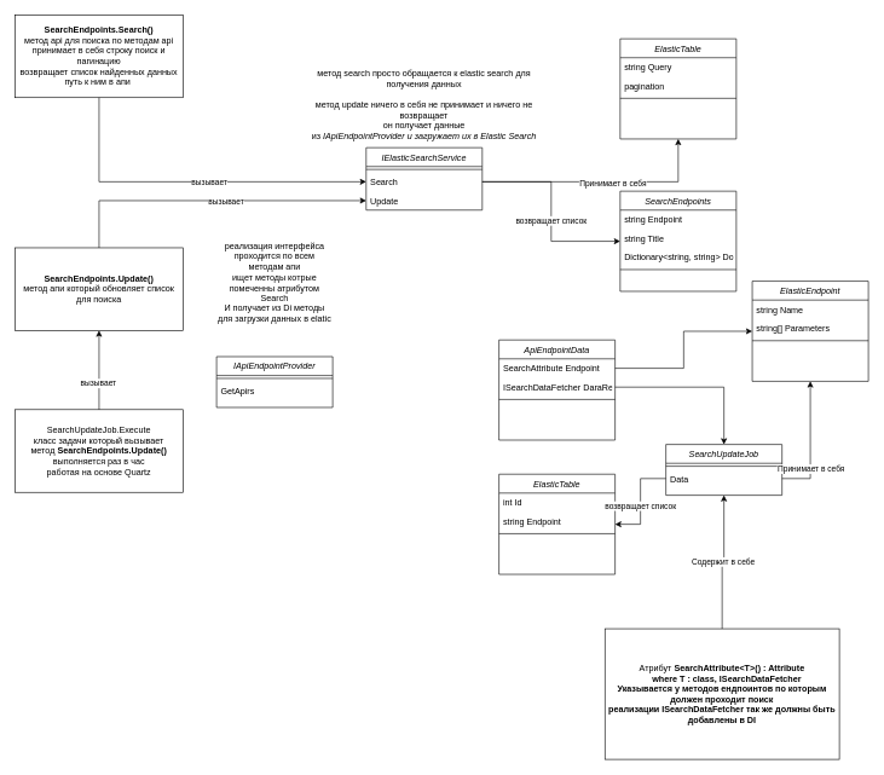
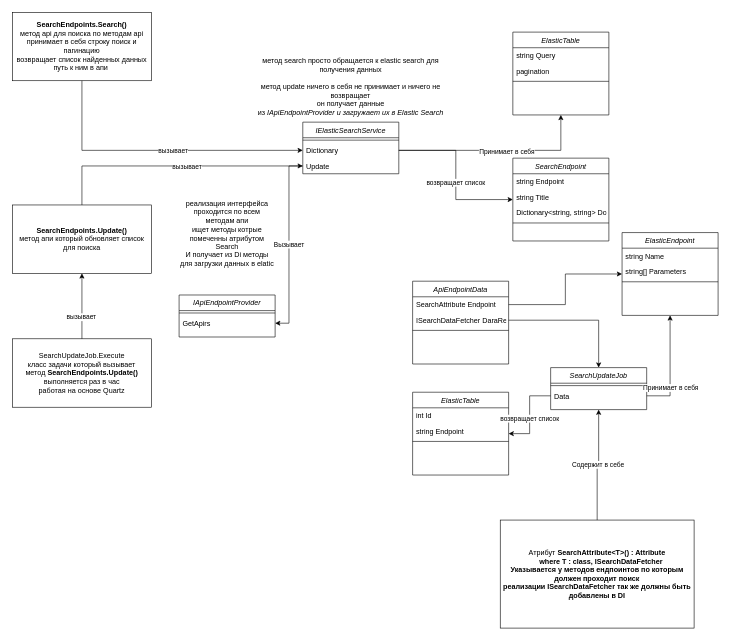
  <mxCell id="0" />
  <mxCell id="1" parent="0" />
  <mxCell id="2" value="IApiEndpointProvider" style="swimlane;fontStyle=2;align=center;verticalAlign=top;childLayout=stackLayout;horizontal=1;startSize=26;horizontalStack=0;resizeParent=1;resizeLast=0;collapsible=1;marginBottom=0;rounded=0;shadow=0;strokeWidth=1;" parent="1" vertex="1"><mxGeometry x="297.92" y="491" width="160" height="70" as="geometry"><mxRectangle x="230" y="140" width="160" height="26" as="alternateBounds" /></mxGeometry></mxCell>
  <mxCell id="3" value="" style="line;html=1;strokeWidth=1;align=left;verticalAlign=middle;spacingTop=-1;spacingLeft=3;spacingRight=3;rotatable=0;labelPosition=right;points=[];portConstraint=eastwest;" parent="2" vertex="1"><mxGeometry y="26" width="160" height="8" as="geometry" /></mxCell>
  <mxCell id="4" value="GetApirs" style="text;align=left;verticalAlign=top;spacingLeft=4;spacingRight=4;overflow=hidden;rotatable=0;points=[[0,0.5],[1,0.5]];portConstraint=eastwest;" parent="2" vertex="1"><mxGeometry y="34" width="160" height="26" as="geometry" /></mxCell>
  <mxCell id="5" value="ApiEndpointData" style="swimlane;fontStyle=2;align=center;verticalAlign=top;childLayout=stackLayout;horizontal=1;startSize=26;horizontalStack=0;resizeParent=1;resizeLast=0;collapsible=1;marginBottom=0;rounded=0;shadow=0;strokeWidth=1;" parent="1" vertex="1"><mxGeometry x="687" y="468" width="160" height="138" as="geometry"><mxRectangle x="230" y="140" width="160" height="26" as="alternateBounds" /></mxGeometry></mxCell>
  <mxCell id="6" value="SearchAttribute Endpoint" style="text;align=left;verticalAlign=top;spacingLeft=4;spacingRight=4;overflow=hidden;rotatable=0;points=[[0,0.5],[1,0.5]];portConstraint=eastwest;" parent="5" vertex="1"><mxGeometry y="26" width="160" height="26" as="geometry" /></mxCell>
  <mxCell id="7" value="ISearchDataFetcher DaraReader" style="text;align=left;verticalAlign=top;spacingLeft=4;spacingRight=4;overflow=hidden;rotatable=0;points=[[0,0.5],[1,0.5]];portConstraint=eastwest;rounded=0;shadow=0;html=0;" parent="5" vertex="1"><mxGeometry y="52" width="160" height="26" as="geometry" /></mxCell>
  <mxCell id="8" value="" style="line;html=1;strokeWidth=1;align=left;verticalAlign=middle;spacingTop=-1;spacingLeft=3;spacingRight=3;rotatable=0;labelPosition=right;points=[];portConstraint=eastwest;" parent="5" vertex="1"><mxGeometry y="78" width="160" height="8" as="geometry" /></mxCell>
  <mxCell id="9" value="ElasticEndpoint" style="swimlane;fontStyle=2;align=center;verticalAlign=top;childLayout=stackLayout;horizontal=1;startSize=26;horizontalStack=0;resizeParent=1;resizeLast=0;collapsible=1;marginBottom=0;rounded=0;shadow=0;strokeWidth=1;" parent="1" vertex="1"><mxGeometry x="1036" y="387" width="160" height="138" as="geometry"><mxRectangle x="230" y="140" width="160" height="26" as="alternateBounds" /></mxGeometry></mxCell>
  <mxCell id="10" value="string Name" style="text;align=left;verticalAlign=top;spacingLeft=4;spacingRight=4;overflow=hidden;rotatable=0;points=[[0,0.5],[1,0.5]];portConstraint=eastwest;" parent="9" vertex="1"><mxGeometry y="26" width="160" height="26" as="geometry" /></mxCell>
  <mxCell id="11" value="string[] Parameters" style="text;align=left;verticalAlign=top;spacingLeft=4;spacingRight=4;overflow=hidden;rotatable=0;points=[[0,0.5],[1,0.5]];portConstraint=eastwest;rounded=0;shadow=0;html=0;" parent="9" vertex="1"><mxGeometry y="52" width="160" height="26" as="geometry" /></mxCell>
  <mxCell id="12" value="" style="line;html=1;strokeWidth=1;align=left;verticalAlign=middle;spacingTop=-1;spacingLeft=3;spacingRight=3;rotatable=0;labelPosition=right;points=[];portConstraint=eastwest;" parent="9" vertex="1"><mxGeometry y="78" width="160" height="8" as="geometry" /></mxCell>
  <mxCell id="13" style="rounded=0;orthogonalLoop=1;jettySize=auto;html=1;edgeStyle=orthogonalEdgeStyle;" parent="1" source="6" target="9" edge="1"><mxGeometry relative="1" as="geometry" /></mxCell>
  <mxCell id="14" value="" style="rounded=0;orthogonalLoop=1;jettySize=auto;html=1;edgeStyle=orthogonalEdgeStyle;" parent="1" source="7" target="15" edge="1"><mxGeometry relative="1" as="geometry"><mxPoint x="1440.08" y="671.966" as="targetPoint" /></mxGeometry></mxCell>
  <mxCell id="15" value="SearchUpdateJob" style="swimlane;fontStyle=2;align=center;verticalAlign=top;childLayout=stackLayout;horizontal=1;startSize=26;horizontalStack=0;resizeParent=1;resizeLast=0;collapsible=1;marginBottom=0;rounded=0;shadow=0;strokeWidth=1;" parent="1" vertex="1"><mxGeometry x="917" y="612" width="160" height="70" as="geometry"><mxRectangle x="230" y="140" width="160" height="26" as="alternateBounds" /></mxGeometry></mxCell>
  <mxCell id="16" value="" style="line;html=1;strokeWidth=1;align=left;verticalAlign=middle;spacingTop=-1;spacingLeft=3;spacingRight=3;rotatable=0;labelPosition=right;points=[];portConstraint=eastwest;" parent="15" vertex="1"><mxGeometry y="26" width="160" height="8" as="geometry" /></mxCell>
  <mxCell id="17" value="Data" style="text;align=left;verticalAlign=top;spacingLeft=4;spacingRight=4;overflow=hidden;rotatable=0;points=[[0,0.5],[1,0.5]];portConstraint=eastwest;" parent="15" vertex="1"><mxGeometry y="34" width="160" height="26" as="geometry" /></mxCell>
  <mxCell id="18" style="rounded=0;orthogonalLoop=1;jettySize=auto;html=1;entryX=0.5;entryY=1;entryDx=0;entryDy=0;edgeStyle=orthogonalEdgeStyle;" parent="1" source="17" target="9" edge="1"><mxGeometry relative="1" as="geometry"><mxPoint x="982" y="767" as="sourcePoint" /><mxPoint x="1189" y="811" as="targetPoint" /></mxGeometry></mxCell>
  <mxCell id="19" value="Принимает в себя" style="edgeLabel;html=1;align=center;verticalAlign=middle;resizable=0;points=[];" parent="18" vertex="1" connectable="0"><mxGeometry x="-0.389" relative="1" as="geometry"><mxPoint as="offset" /></mxGeometry></mxCell>
  <mxCell id="20" value="ElasticTable" style="swimlane;fontStyle=2;align=center;verticalAlign=top;childLayout=stackLayout;horizontal=1;startSize=26;horizontalStack=0;resizeParent=1;resizeLast=0;collapsible=1;marginBottom=0;rounded=0;shadow=0;strokeWidth=1;" parent="1" vertex="1"><mxGeometry x="687" y="653" width="160" height="138" as="geometry"><mxRectangle x="230" y="140" width="160" height="26" as="alternateBounds" /></mxGeometry></mxCell>
  <mxCell id="21" value="int Id" style="text;align=left;verticalAlign=top;spacingLeft=4;spacingRight=4;overflow=hidden;rotatable=0;points=[[0,0.5],[1,0.5]];portConstraint=eastwest;" parent="20" vertex="1"><mxGeometry y="26" width="160" height="26" as="geometry" /></mxCell>
  <mxCell id="22" value="string Endpoint" style="text;align=left;verticalAlign=top;spacingLeft=4;spacingRight=4;overflow=hidden;rotatable=0;points=[[0,0.5],[1,0.5]];portConstraint=eastwest;rounded=0;shadow=0;html=0;" parent="20" vertex="1"><mxGeometry y="52" width="160" height="26" as="geometry" /></mxCell>
  <mxCell id="23" value="" style="line;html=1;strokeWidth=1;align=left;verticalAlign=middle;spacingTop=-1;spacingLeft=3;spacingRight=3;rotatable=0;labelPosition=right;points=[];portConstraint=eastwest;" parent="20" vertex="1"><mxGeometry y="78" width="160" height="8" as="geometry" /></mxCell>
  <mxCell id="24" value="" style="rounded=0;orthogonalLoop=1;jettySize=auto;html=1;edgeStyle=orthogonalEdgeStyle;" parent="1" source="17" target="20" edge="1"><mxGeometry relative="1" as="geometry"><mxPoint x="1291" y="664" as="sourcePoint" /><mxPoint x="1460" y="761" as="targetPoint" /></mxGeometry></mxCell>
  <mxCell id="25" value="возвращает список" style="edgeLabel;html=1;align=center;verticalAlign=middle;resizable=0;points=[];" parent="24" vertex="1" connectable="0"><mxGeometry x="0.089" y="-1" relative="1" as="geometry"><mxPoint as="offset" /></mxGeometry></mxCell>
  <mxCell id="26" value="реализация интерфейса проходится по всем методам апи&lt;div&gt;ищет методы котрые помеченны атрибутом Search&lt;/div&gt;&lt;div&gt;И получает из Di методы для загрузки данных в elatic&lt;/div&gt;" style="text;html=1;align=center;verticalAlign=middle;whiteSpace=wrap;rounded=0;" parent="1" vertex="1"><mxGeometry x="296.92" y="321" width="162" height="136" as="geometry" /></mxCell>
  <mxCell id="27" value="&lt;div&gt;&lt;b&gt;SearchEndpoints.Search()&lt;/b&gt;&lt;/div&gt;&lt;div&gt;метод api для поиска по методам api&lt;/div&gt;&lt;div&gt;принимает в себя строку поиск и пагинацию&lt;/div&gt;&lt;div&gt;возвращает список найденных данных путь к ним в апи&amp;nbsp;&lt;/div&gt;" style="rounded=0;whiteSpace=wrap;html=1;" vertex="1" parent="1"><mxGeometry x="20" y="20" width="232" height="114" as="geometry" /></mxCell>
  <mxCell id="28" value="IElasticSearchService" style="swimlane;fontStyle=2;align=center;verticalAlign=top;childLayout=stackLayout;horizontal=1;startSize=26;horizontalStack=0;resizeParent=1;resizeLast=0;collapsible=1;marginBottom=0;rounded=0;shadow=0;strokeWidth=1;" vertex="1" parent="1"><mxGeometry x="504" y="203" width="160" height="86" as="geometry"><mxRectangle x="463" y="566" width="160" height="26" as="alternateBounds" /></mxGeometry></mxCell>
  <mxCell id="29" value="" style="line;html=1;strokeWidth=1;align=left;verticalAlign=middle;spacingTop=-1;spacingLeft=3;spacingRight=3;rotatable=0;labelPosition=right;points=[];portConstraint=eastwest;" vertex="1" parent="28"><mxGeometry y="26" width="160" height="8" as="geometry" /></mxCell>
- <mxCell id="30" value="Search" style="text;align=left;verticalAlign=top;spacingLeft=4;spacingRight=4;overflow=hidden;rotatable=0;points=[[0,0.5],[1,0.5]];portConstraint=eastwest;" vertex="1" parent="28"><mxGeometry y="34" width="160" height="26" as="geometry" /></mxCell>
+ <mxCell id="30" value="Dictionary" style="text;align=left;verticalAlign=top;spacingLeft=4;spacingRight=4;overflow=hidden;rotatable=0;points=[[0,0.5],[1,0.5]];portConstraint=eastwest;" vertex="1" parent="28"><mxGeometry y="34" width="160" height="26" as="geometry" /></mxCell>
  <mxCell id="31" value="Update" style="text;align=left;verticalAlign=top;spacingLeft=4;spacingRight=4;overflow=hidden;rotatable=0;points=[[0,0.5],[1,0.5]];portConstraint=eastwest;" vertex="1" parent="28"><mxGeometry y="60" width="160" height="26" as="geometry" /></mxCell>
  <mxCell id="32" value="" style="endArrow=classic;html=1;rounded=0;edgeStyle=orthogonalEdgeStyle;" edge="1" parent="1" source="27" target="30"><mxGeometry width="50" height="50" relative="1" as="geometry"><mxPoint x="951" y="266" as="sourcePoint" /><mxPoint x="1001" y="216" as="targetPoint" /></mxGeometry></mxCell>
  <mxCell id="33" value="вызывает" style="edgeLabel;html=1;align=center;verticalAlign=middle;resizable=0;points=[];" vertex="1" connectable="0" parent="32"><mxGeometry x="0.105" relative="1" as="geometry"><mxPoint as="offset" /></mxGeometry></mxCell>
  <mxCell id="34" value="&lt;div&gt;&lt;b&gt;SearchEndpoints.Update()&lt;/b&gt;&lt;/div&gt;&lt;div&gt;метод апи который обновляет список для поиска&lt;/div&gt;" style="rounded=0;whiteSpace=wrap;html=1;" vertex="1" parent="1"><mxGeometry x="20" y="341" width="232" height="114" as="geometry" /></mxCell>
  <mxCell id="35" value="" style="endArrow=classic;html=1;rounded=0;edgeStyle=orthogonalEdgeStyle;" edge="1" parent="1" source="34" target="31"><mxGeometry width="50" height="50" relative="1" as="geometry"><mxPoint x="243" y="144" as="sourcePoint" /><mxPoint x="534" y="213" as="targetPoint" /></mxGeometry></mxCell>
  <mxCell id="36" value="вызывает" style="edgeLabel;html=1;align=center;verticalAlign=middle;resizable=0;points=[];" vertex="1" connectable="0" parent="35"><mxGeometry x="0.105" relative="1" as="geometry"><mxPoint as="offset" /></mxGeometry></mxCell>
  <mxCell id="37" value="метод search просто обращается к elastic search для получения данных&lt;div&gt;&lt;br&gt;&lt;/div&gt;&lt;div&gt;метод update ничего в себя не принимает и ничего не возвращает&lt;/div&gt;&lt;div&gt;он получает данные из&amp;nbsp;&lt;span style=&quot;font-style: italic; text-wrap-mode: nowrap; background-color: initial;&quot;&gt;IApiEndpointProvider и загружает их в Elastic Search&lt;/span&gt;&lt;/div&gt;" style="text;html=1;align=center;verticalAlign=middle;whiteSpace=wrap;rounded=0;" vertex="1" parent="1"><mxGeometry x="483" y="84" width="202" height="119" as="geometry" /></mxCell>
  <mxCell id="38" value="ElasticTable" style="swimlane;fontStyle=2;align=center;verticalAlign=top;childLayout=stackLayout;horizontal=1;startSize=26;horizontalStack=0;resizeParent=1;resizeLast=0;collapsible=1;marginBottom=0;rounded=0;shadow=0;strokeWidth=1;" vertex="1" parent="1"><mxGeometry x="854" y="53" width="160" height="138" as="geometry"><mxRectangle x="230" y="140" width="160" height="26" as="alternateBounds" /></mxGeometry></mxCell>
  <mxCell id="39" value="string Query" style="text;align=left;verticalAlign=top;spacingLeft=4;spacingRight=4;overflow=hidden;rotatable=0;points=[[0,0.5],[1,0.5]];portConstraint=eastwest;" vertex="1" parent="38"><mxGeometry y="26" width="160" height="26" as="geometry" /></mxCell>
  <mxCell id="40" value="pagination" style="text;align=left;verticalAlign=top;spacingLeft=4;spacingRight=4;overflow=hidden;rotatable=0;points=[[0,0.5],[1,0.5]];portConstraint=eastwest;rounded=0;shadow=0;html=0;" vertex="1" parent="38"><mxGeometry y="52" width="160" height="26" as="geometry" /></mxCell>
  <mxCell id="41" value="" style="line;html=1;strokeWidth=1;align=left;verticalAlign=middle;spacingTop=-1;spacingLeft=3;spacingRight=3;rotatable=0;labelPosition=right;points=[];portConstraint=eastwest;" vertex="1" parent="38"><mxGeometry y="78" width="160" height="8" as="geometry" /></mxCell>
  <mxCell id="42" value="" style="rounded=0;orthogonalLoop=1;jettySize=auto;html=1;edgeStyle=orthogonalEdgeStyle;" edge="1" parent="1" target="38" source="30"><mxGeometry relative="1" as="geometry"><mxPoint x="1070" y="104" as="sourcePoint" /><mxPoint x="1203" y="71" as="targetPoint" /></mxGeometry></mxCell>
  <mxCell id="43" value="Принимает в себя" style="edgeLabel;html=1;align=center;verticalAlign=middle;resizable=0;points=[];" vertex="1" connectable="0" parent="42"><mxGeometry x="0.089" y="-1" relative="1" as="geometry"><mxPoint as="offset" /></mxGeometry></mxCell>
- <mxCell id="44" value="SearchEndpoints" style="swimlane;fontStyle=2;align=center;verticalAlign=top;childLayout=stackLayout;horizontal=1;startSize=26;horizontalStack=0;resizeParent=1;resizeLast=0;collapsible=1;marginBottom=0;rounded=0;shadow=0;strokeWidth=1;" vertex="1" parent="1"><mxGeometry x="854" y="263" width="160" height="138" as="geometry"><mxRectangle x="230" y="140" width="160" height="26" as="alternateBounds" /></mxGeometry></mxCell>
+ <mxCell id="44" value="SearchEndpoint" style="swimlane;fontStyle=2;align=center;verticalAlign=top;childLayout=stackLayout;horizontal=1;startSize=26;horizontalStack=0;resizeParent=1;resizeLast=0;collapsible=1;marginBottom=0;rounded=0;shadow=0;strokeWidth=1;" vertex="1" parent="1"><mxGeometry x="854" y="263" width="160" height="138" as="geometry"><mxRectangle x="230" y="140" width="160" height="26" as="alternateBounds" /></mxGeometry></mxCell>
  <mxCell id="45" value="string Endpoint" style="text;align=left;verticalAlign=top;spacingLeft=4;spacingRight=4;overflow=hidden;rotatable=0;points=[[0,0.5],[1,0.5]];portConstraint=eastwest;" vertex="1" parent="44"><mxGeometry y="26" width="160" height="26" as="geometry" /></mxCell>
  <mxCell id="46" value="string Title" style="text;align=left;verticalAlign=top;spacingLeft=4;spacingRight=4;overflow=hidden;rotatable=0;points=[[0,0.5],[1,0.5]];portConstraint=eastwest;rounded=0;shadow=0;html=0;" vertex="1" parent="44"><mxGeometry y="52" width="160" height="26" as="geometry" /></mxCell>
  <mxCell id="47" value="Dictionary&lt;string, string&gt; Document" style="text;align=left;verticalAlign=top;spacingLeft=4;spacingRight=4;overflow=hidden;rotatable=0;points=[[0,0.5],[1,0.5]];portConstraint=eastwest;rounded=0;shadow=0;html=0;" vertex="1" parent="44"><mxGeometry y="78" width="160" height="26" as="geometry" /></mxCell>
  <mxCell id="48" value="" style="line;html=1;strokeWidth=1;align=left;verticalAlign=middle;spacingTop=-1;spacingLeft=3;spacingRight=3;rotatable=0;labelPosition=right;points=[];portConstraint=eastwest;" vertex="1" parent="44"><mxGeometry y="104" width="160" height="8" as="geometry" /></mxCell>
  <mxCell id="49" value="" style="rounded=0;orthogonalLoop=1;jettySize=auto;html=1;edgeStyle=orthogonalEdgeStyle;" edge="1" parent="1" source="30" target="44"><mxGeometry relative="1" as="geometry"><mxPoint x="694" y="213" as="sourcePoint" /><mxPoint x="868" y="206" as="targetPoint" /></mxGeometry></mxCell>
  <mxCell id="50" value="возвращает список" style="edgeLabel;html=1;align=center;verticalAlign=middle;resizable=0;points=[];" vertex="1" connectable="0" parent="49"><mxGeometry x="0.089" y="-1" relative="1" as="geometry"><mxPoint as="offset" /></mxGeometry></mxCell>
+ <mxCell id="51" value="Вызывает" style="endArrow=classic;html=1;rounded=0;edgeStyle=orthogonalEdgeStyle;" edge="1" parent="1" source="31" target="4"><mxGeometry width="50" height="50" relative="1" as="geometry"><mxPoint x="573" y="381" as="sourcePoint" /><mxPoint x="623" y="331" as="targetPoint" /></mxGeometry></mxCell>
  <mxCell id="52" value="SearchUpdateJob.Execute&lt;div&gt;класс задачи который вызывает метод&amp;nbsp;&lt;b style=&quot;background-color: initial;&quot;&gt;SearchEndpoints.Update()&lt;/b&gt;&lt;/div&gt;&lt;div&gt;&lt;span style=&quot;background-color: initial;&quot;&gt;выполняется раз в час&lt;/span&gt;&lt;/div&gt;&lt;div&gt;&lt;span style=&quot;background-color: initial;&quot;&gt;работая на основе&amp;nbsp;&lt;/span&gt;&lt;span style=&quot;background-color: initial;&quot;&gt;Quartz&lt;/span&gt;&lt;/div&gt;" style="rounded=0;whiteSpace=wrap;html=1;" vertex="1" parent="1"><mxGeometry x="20" y="564" width="232" height="114" as="geometry" /></mxCell>
  <mxCell id="53" value="" style="endArrow=classic;html=1;rounded=0;" edge="1" parent="1" source="52" target="34"><mxGeometry width="50" height="50" relative="1" as="geometry"><mxPoint x="425" y="544" as="sourcePoint" /><mxPoint x="475" y="494" as="targetPoint" /></mxGeometry></mxCell>
  <mxCell id="54" value="вызывает" style="edgeLabel;html=1;align=center;verticalAlign=middle;resizable=0;points=[];" vertex="1" connectable="0" parent="53"><mxGeometry x="-0.326" y="2" relative="1" as="geometry"><mxPoint as="offset" /></mxGeometry></mxCell>
  <mxCell id="55" value="Атрибут&amp;nbsp;&lt;span style=&quot;background-color: initial;&quot;&gt;&lt;b&gt;SearchAttribute&amp;lt;T&amp;gt;() : Attribute&lt;/b&gt;&lt;/span&gt;&lt;div&gt;&lt;b&gt;&amp;nbsp; &amp;nbsp; where T : class, ISearchDataFetcher&lt;/b&gt;&lt;/div&gt;&lt;div&gt;&lt;b&gt;Указывается у методов ендпоинтов по которым должен проходит поиск&lt;/b&gt;&lt;/div&gt;&lt;div&gt;&lt;b&gt;реализации&amp;nbsp;&lt;/b&gt;&lt;b style=&quot;background-color: initial;&quot;&gt;ISearchDataFetcher так же должны быть добавлены в DI&lt;/b&gt;&lt;/div&gt;" style="rounded=0;whiteSpace=wrap;html=1;" vertex="1" parent="1"><mxGeometry x="833" y="866" width="323" height="180" as="geometry" /></mxCell>
  <mxCell id="56" value="Содержит в себе" style="endArrow=classic;html=1;rounded=0;edgeStyle=orthogonalEdgeStyle;" edge="1" parent="1" source="55" target="15"><mxGeometry width="50" height="50" relative="1" as="geometry"><mxPoint x="858" y="866" as="sourcePoint" /><mxPoint x="908" y="816" as="targetPoint" /></mxGeometry></mxCell>
